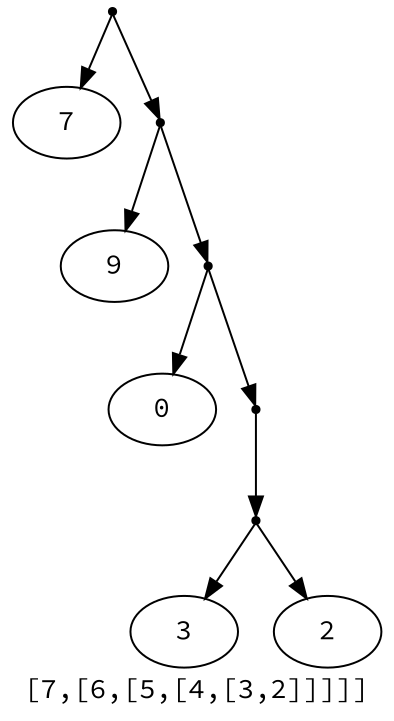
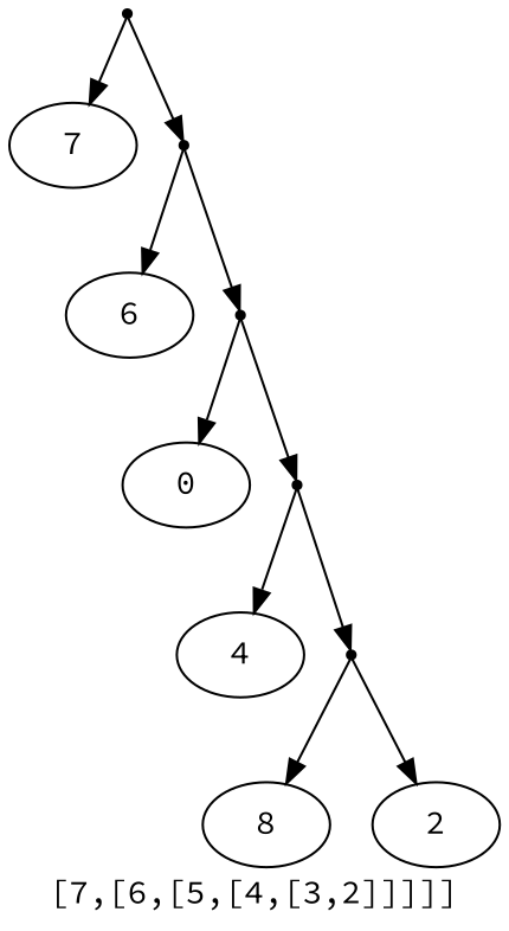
  digraph {
    fontname="Source Code Pro"
    label="[7,[6,[5,[4,[3,2]]]]]"
    node [fontname="Source Code Pro"]
    edge [fontname="Source Code Pro"]
    r7 [shape=point]
    7
    r6 [shape=point]
-   6 [label=9]
+   6
    r5 [shape=point]
    n6 [label=0]
    r4 [shape=point]
+   4
    r3 [shape=point]
-   3
+   3 [label=8]
    2
    r7 -> 7
    r7 -> r6
    r6 -> 6
    r6 -> r5
    r5 -> n6
    r5 -> r4
+   r4 -> 4
    r4 -> r3
    r3 -> 3
    r3 -> 2
  }
